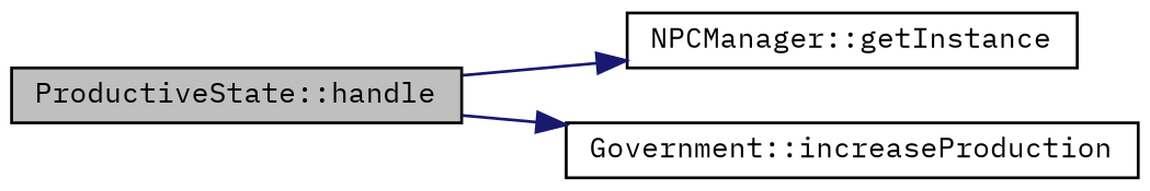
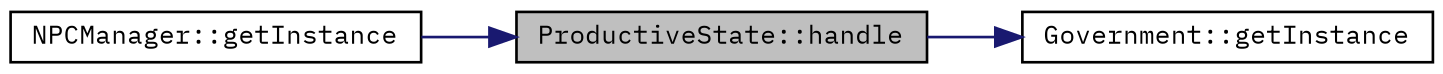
  digraph {
    fontname="IBM Plex Mono"
    rankdir=LR
    node [color=black fillcolor=white fontname="IBM Plex Mono" fontsize=10 shape=record style=filled]
    edge [color=midnightblue fontname="IBM Plex Mono" fontsize=10 labelfontname=Helvetica labelfontsize=10 style=solid]
    n1 [fillcolor=grey75 fontcolor=black height=0.2 label="ProductiveState::handle" width=0.4]
    n2 [height=0.2 label="NPCManager::getInstance" width=0.4]
-   n3 [height=0.2 label="Government::increaseProduction" width=0.4]
-   n1 -> n2
+   n3 [height=0.2 label="Government::getInstance" width=0.4]
+   n2 -> n1
    n1 -> n3
  }
